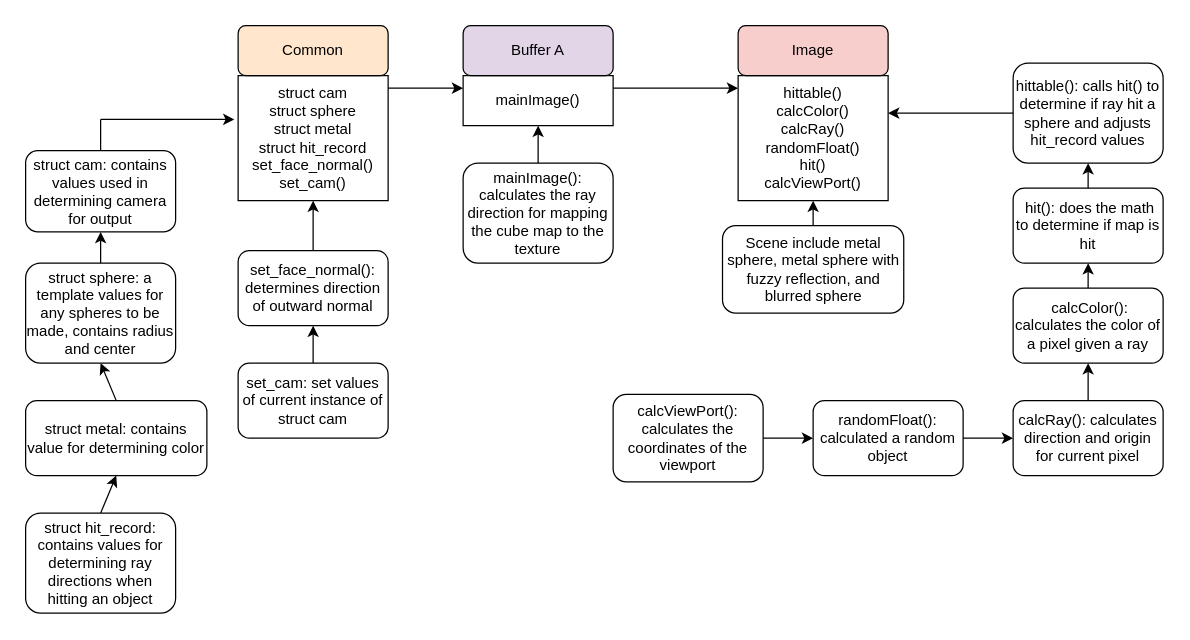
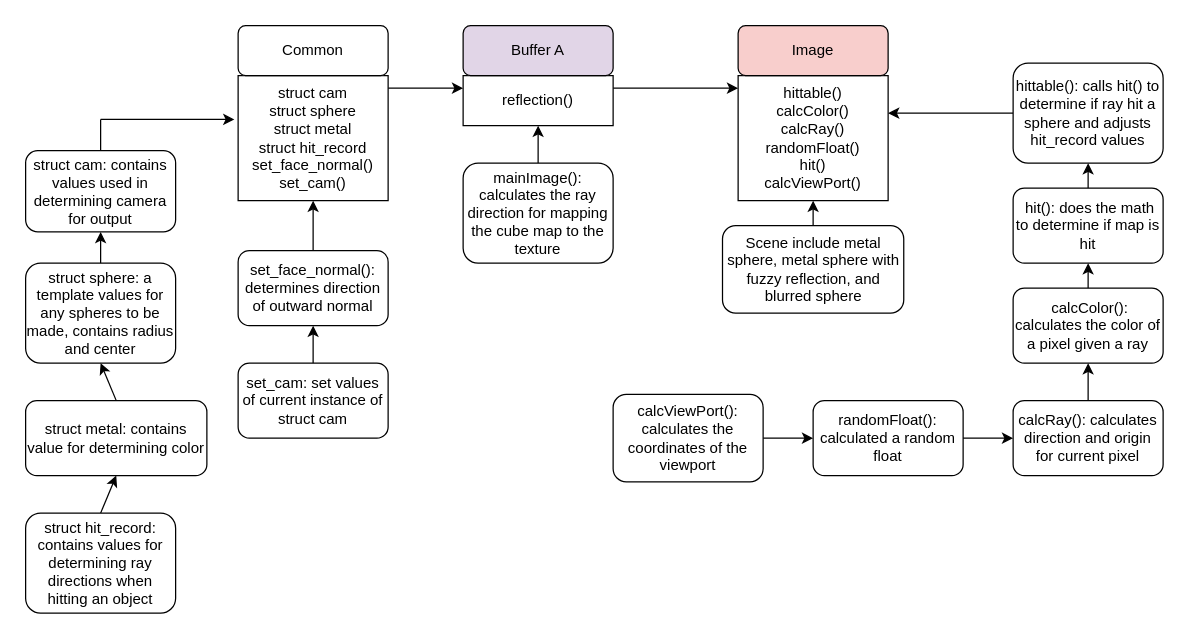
  <mxCell id="0" />
  <mxCell id="1" parent="0" />
  <mxCell id="2" value="" style="endArrow=classic;html=1;exitX=1;exitY=0.25;exitDx=0;exitDy=0;" edge="1" parent="1"><mxGeometry width="50" height="50" relative="1" as="geometry"><mxPoint x="490" y="70" as="sourcePoint" /><mxPoint x="590" y="70" as="targetPoint" /></mxGeometry></mxCell>
  <mxCell id="3" value="" style="endArrow=classic;html=1;entryX=0.5;entryY=1;entryDx=0;entryDy=0;exitX=0.5;exitY=0;exitDx=0;exitDy=0;" edge="1" parent="1" source="4" target="5"><mxGeometry width="50" height="50" relative="1" as="geometry"><mxPoint x="595" y="140" as="sourcePoint" /><mxPoint x="595" y="100" as="targetPoint" /></mxGeometry></mxCell>
  <mxCell id="4" value="Scene include metal sphere, metal sphere with fuzzy reflection, and blurred sphere" style="rounded=1;whiteSpace=wrap;html=1;" vertex="1" parent="1"><mxGeometry x="577.5" y="180" width="145" height="70" as="geometry" /></mxCell>
  <mxCell id="5" value="&lt;div&gt;hittable()&lt;/div&gt;&lt;div&gt;calcColor()&lt;/div&gt;&lt;div&gt;calcRay()&lt;br&gt;&lt;/div&gt;&lt;div&gt;randomFloat()&lt;/div&gt;&lt;div&gt;hit()&lt;/div&gt;&lt;div&gt;calcViewPort()&lt;br&gt;&lt;/div&gt;" style="rounded=0;whiteSpace=wrap;html=1;" vertex="1" parent="1"><mxGeometry x="590" y="60" width="120" height="100" as="geometry" /></mxCell>
  <mxCell id="6" value="Image" style="rounded=1;whiteSpace=wrap;html=1;fillColor=#f8cecc;" vertex="1" parent="1"><mxGeometry x="590" y="20" width="120" height="40" as="geometry" /></mxCell>
- <mxCell id="7" value="mainImage()" style="rounded=0;whiteSpace=wrap;html=1;" vertex="1" parent="1"><mxGeometry x="370" y="60" width="120" height="40" as="geometry" /></mxCell>
+ <mxCell id="7" value="reflection()" style="rounded=0;whiteSpace=wrap;html=1;" vertex="1" parent="1"><mxGeometry x="370" y="60" width="120" height="40" as="geometry" /></mxCell>
  <mxCell id="8" value="&lt;div&gt;Buffer A&lt;/div&gt;" style="rounded=1;whiteSpace=wrap;html=1;fillColor=#e1d5e7;" vertex="1" parent="1"><mxGeometry x="370" y="20" width="120" height="40" as="geometry" /></mxCell>
  <mxCell id="9" value="" style="endArrow=classic;html=1;exitX=0;exitY=0.5;exitDx=0;exitDy=0;" edge="1" parent="1" source="28"><mxGeometry width="50" height="50" relative="1" as="geometry"><mxPoint x="810" y="110" as="sourcePoint" /><mxPoint x="710" y="90" as="targetPoint" /></mxGeometry></mxCell>
  <mxCell id="10" value="" style="endArrow=classic;html=1;entryX=0;entryY=0.25;entryDx=0;entryDy=0;" edge="1" parent="1" target="7"><mxGeometry width="50" height="50" relative="1" as="geometry"><mxPoint x="310" y="70" as="sourcePoint" /><mxPoint x="310" y="70" as="targetPoint" /></mxGeometry></mxCell>
  <mxCell id="11" value="&lt;div&gt;struct cam&lt;/div&gt;&lt;div&gt;struct sphere&lt;/div&gt;&lt;div&gt;struct metal&lt;/div&gt;&lt;div&gt;struct hit_record&lt;br&gt;&lt;/div&gt;&lt;div&gt;set_face_normal()&lt;/div&gt;&lt;div&gt;set_cam()&lt;br&gt;&lt;/div&gt;" style="rounded=0;whiteSpace=wrap;html=1;" vertex="1" parent="1"><mxGeometry x="190" y="60" width="120" height="100" as="geometry" /></mxCell>
- <mxCell id="12" value="Common" style="rounded=1;whiteSpace=wrap;html=1;fillColor=#ffe6cc;" vertex="1" parent="1"><mxGeometry x="190" y="20" width="120" height="40" as="geometry" /></mxCell>
+ <mxCell id="12" value="Common" style="rounded=1;whiteSpace=wrap;html=1;" vertex="1" parent="1"><mxGeometry x="190" y="20" width="120" height="40" as="geometry" /></mxCell>
  <mxCell id="13" value="" style="endArrow=classic;html=1;" edge="1" parent="1"><mxGeometry width="50" height="50" relative="1" as="geometry"><mxPoint x="80" y="95" as="sourcePoint" /><mxPoint x="187" y="95" as="targetPoint" /><Array as="points" /></mxGeometry></mxCell>
  <mxCell id="14" value="" style="endArrow=none;html=1;" edge="1" parent="1"><mxGeometry width="50" height="50" relative="1" as="geometry"><mxPoint x="80" y="120" as="sourcePoint" /><mxPoint x="80" y="95" as="targetPoint" /></mxGeometry></mxCell>
  <mxCell id="15" value="struct cam: contains values used in determining camera for output" style="rounded=1;whiteSpace=wrap;html=1;" vertex="1" parent="1"><mxGeometry x="20" y="120" width="120" height="65" as="geometry" /></mxCell>
  <mxCell id="16" value="" style="endArrow=classic;html=1;entryX=0.5;entryY=1;entryDx=0;entryDy=0;" edge="1" parent="1" source="21" target="15"><mxGeometry width="50" height="50" relative="1" as="geometry"><mxPoint x="80" y="280" as="sourcePoint" /><mxPoint x="120" y="290" as="targetPoint" /></mxGeometry></mxCell>
  <mxCell id="17" value="" style="endArrow=classic;html=1;entryX=0.5;entryY=1;entryDx=0;entryDy=0;exitX=0.5;exitY=0;exitDx=0;exitDy=0;" edge="1" parent="1" source="18" target="21"><mxGeometry width="50" height="50" relative="1" as="geometry"><mxPoint x="170" y="320" as="sourcePoint" /><mxPoint x="230" y="330" as="targetPoint" /></mxGeometry></mxCell>
  <mxCell id="18" value="struct metal: contains value for determining color" style="rounded=1;whiteSpace=wrap;html=1;" vertex="1" parent="1"><mxGeometry x="20" y="320" width="145" height="60" as="geometry" /></mxCell>
  <mxCell id="19" value="" style="endArrow=classic;html=1;entryX=0.5;entryY=1;entryDx=0;entryDy=0;exitX=0.5;exitY=0;exitDx=0;exitDy=0;" edge="1" parent="1" source="20" target="18"><mxGeometry width="50" height="50" relative="1" as="geometry"><mxPoint x="340" y="320" as="sourcePoint" /><mxPoint x="360" y="320" as="targetPoint" /></mxGeometry></mxCell>
  <mxCell id="20" value="struct hit_record: contains values for determining ray directions when hitting an object" style="rounded=1;whiteSpace=wrap;html=1;" vertex="1" parent="1"><mxGeometry x="20" y="410" width="120" height="80" as="geometry" /></mxCell>
  <mxCell id="21" value="struct sphere: a template values for any spheres to be made, contains radius and center" style="rounded=1;whiteSpace=wrap;html=1;" vertex="1" parent="1"><mxGeometry x="20" y="210" width="120" height="80" as="geometry" /></mxCell>
  <mxCell id="22" value="" style="endArrow=classic;html=1;entryX=0.5;entryY=1;entryDx=0;entryDy=0;" edge="1" parent="1" target="7"><mxGeometry width="50" height="50" relative="1" as="geometry"><mxPoint x="430" y="130" as="sourcePoint" /><mxPoint x="390" y="180" as="targetPoint" /></mxGeometry></mxCell>
  <mxCell id="23" value="mainImage(): calculates the ray direction for mapping the cube map to the texture" style="rounded=1;whiteSpace=wrap;html=1;" vertex="1" parent="1"><mxGeometry x="370" y="130" width="120" height="80" as="geometry" /></mxCell>
  <mxCell id="24" value="" style="endArrow=classic;html=1;entryX=0.5;entryY=1;entryDx=0;entryDy=0;" edge="1" parent="1" target="11"><mxGeometry width="50" height="50" relative="1" as="geometry"><mxPoint x="250" y="200" as="sourcePoint" /><mxPoint x="290" y="190" as="targetPoint" /></mxGeometry></mxCell>
  <mxCell id="25" value="&lt;div&gt;set_face_normal(): &lt;br&gt;&lt;/div&gt;&lt;div&gt;determines direction of outward normal&lt;br&gt;&lt;/div&gt;" style="rounded=1;whiteSpace=wrap;html=1;" vertex="1" parent="1"><mxGeometry x="190" y="200" width="120" height="60" as="geometry" /></mxCell>
  <mxCell id="26" value="" style="endArrow=classic;html=1;entryX=0.5;entryY=1;entryDx=0;entryDy=0;" edge="1" parent="1" target="25"><mxGeometry width="50" height="50" relative="1" as="geometry"><mxPoint x="250" y="290" as="sourcePoint" /><mxPoint x="290" y="310" as="targetPoint" /></mxGeometry></mxCell>
  <mxCell id="27" value="set_cam: set values of current instance of struct cam" style="rounded=1;whiteSpace=wrap;html=1;" vertex="1" parent="1"><mxGeometry x="190" y="290" width="120" height="60" as="geometry" /></mxCell>
  <mxCell id="28" value="hittable(): calls hit() to determine if ray hit a sphere and adjusts hit_record values " style="rounded=1;whiteSpace=wrap;html=1;" vertex="1" parent="1"><mxGeometry x="810" y="50" width="120" height="80" as="geometry" /></mxCell>
  <mxCell id="29" value="" style="endArrow=classic;html=1;entryX=0.5;entryY=1;entryDx=0;entryDy=0;" edge="1" parent="1" target="28"><mxGeometry width="50" height="50" relative="1" as="geometry"><mxPoint x="870" y="150" as="sourcePoint" /><mxPoint x="900" y="190" as="targetPoint" /></mxGeometry></mxCell>
  <mxCell id="30" value="&amp;nbsp;hit(): does the math to determine if map is hit " style="rounded=1;whiteSpace=wrap;html=1;" vertex="1" parent="1"><mxGeometry x="810" y="150" width="120" height="60" as="geometry" /></mxCell>
  <mxCell id="31" value="" style="endArrow=classic;html=1;entryX=0.5;entryY=1;entryDx=0;entryDy=0;" edge="1" parent="1" target="30"><mxGeometry width="50" height="50" relative="1" as="geometry"><mxPoint x="870" y="230" as="sourcePoint" /><mxPoint x="840" y="230" as="targetPoint" /></mxGeometry></mxCell>
  <mxCell id="32" value="&amp;nbsp;calcColor(): calculates the color of a pixel given a ray" style="rounded=1;whiteSpace=wrap;html=1;" vertex="1" parent="1"><mxGeometry x="810" y="230" width="120" height="60" as="geometry" /></mxCell>
  <mxCell id="33" value="" style="endArrow=classic;html=1;entryX=0.5;entryY=1;entryDx=0;entryDy=0;" edge="1" parent="1" target="32"><mxGeometry width="50" height="50" relative="1" as="geometry"><mxPoint x="870" y="320" as="sourcePoint" /><mxPoint x="850" y="330" as="targetPoint" /></mxGeometry></mxCell>
  <mxCell id="34" value="calcRay(): calculates direction and origin for current pixel" style="rounded=1;whiteSpace=wrap;html=1;" vertex="1" parent="1"><mxGeometry x="810" y="320" width="120" height="60" as="geometry" /></mxCell>
- <mxCell id="35" value="randomFloat(): calculated a random object" style="rounded=1;whiteSpace=wrap;html=1;" vertex="1" parent="1"><mxGeometry x="650" y="320" width="120" height="60" as="geometry" /></mxCell>
+ <mxCell id="35" value="randomFloat(): calculated a random float" style="rounded=1;whiteSpace=wrap;html=1;" vertex="1" parent="1"><mxGeometry x="650" y="320" width="120" height="60" as="geometry" /></mxCell>
  <mxCell id="36" value="" style="endArrow=classic;html=1;entryX=0;entryY=0.5;entryDx=0;entryDy=0;" edge="1" parent="1" target="34"><mxGeometry width="50" height="50" relative="1" as="geometry"><mxPoint x="770" y="350" as="sourcePoint" /><mxPoint x="850" y="500" as="targetPoint" /></mxGeometry></mxCell>
  <mxCell id="37" value="" style="endArrow=classic;html=1;entryX=0;entryY=0.5;entryDx=0;entryDy=0;" edge="1" parent="1" target="35"><mxGeometry width="50" height="50" relative="1" as="geometry"><mxPoint x="610" y="350" as="sourcePoint" /><mxPoint x="630" y="320" as="targetPoint" /></mxGeometry></mxCell>
  <mxCell id="38" value="calcViewPort(): calculates the coordinates of the viewport" style="rounded=1;whiteSpace=wrap;html=1;" vertex="1" parent="1"><mxGeometry x="490" y="315" width="120" height="70" as="geometry" /></mxCell>
